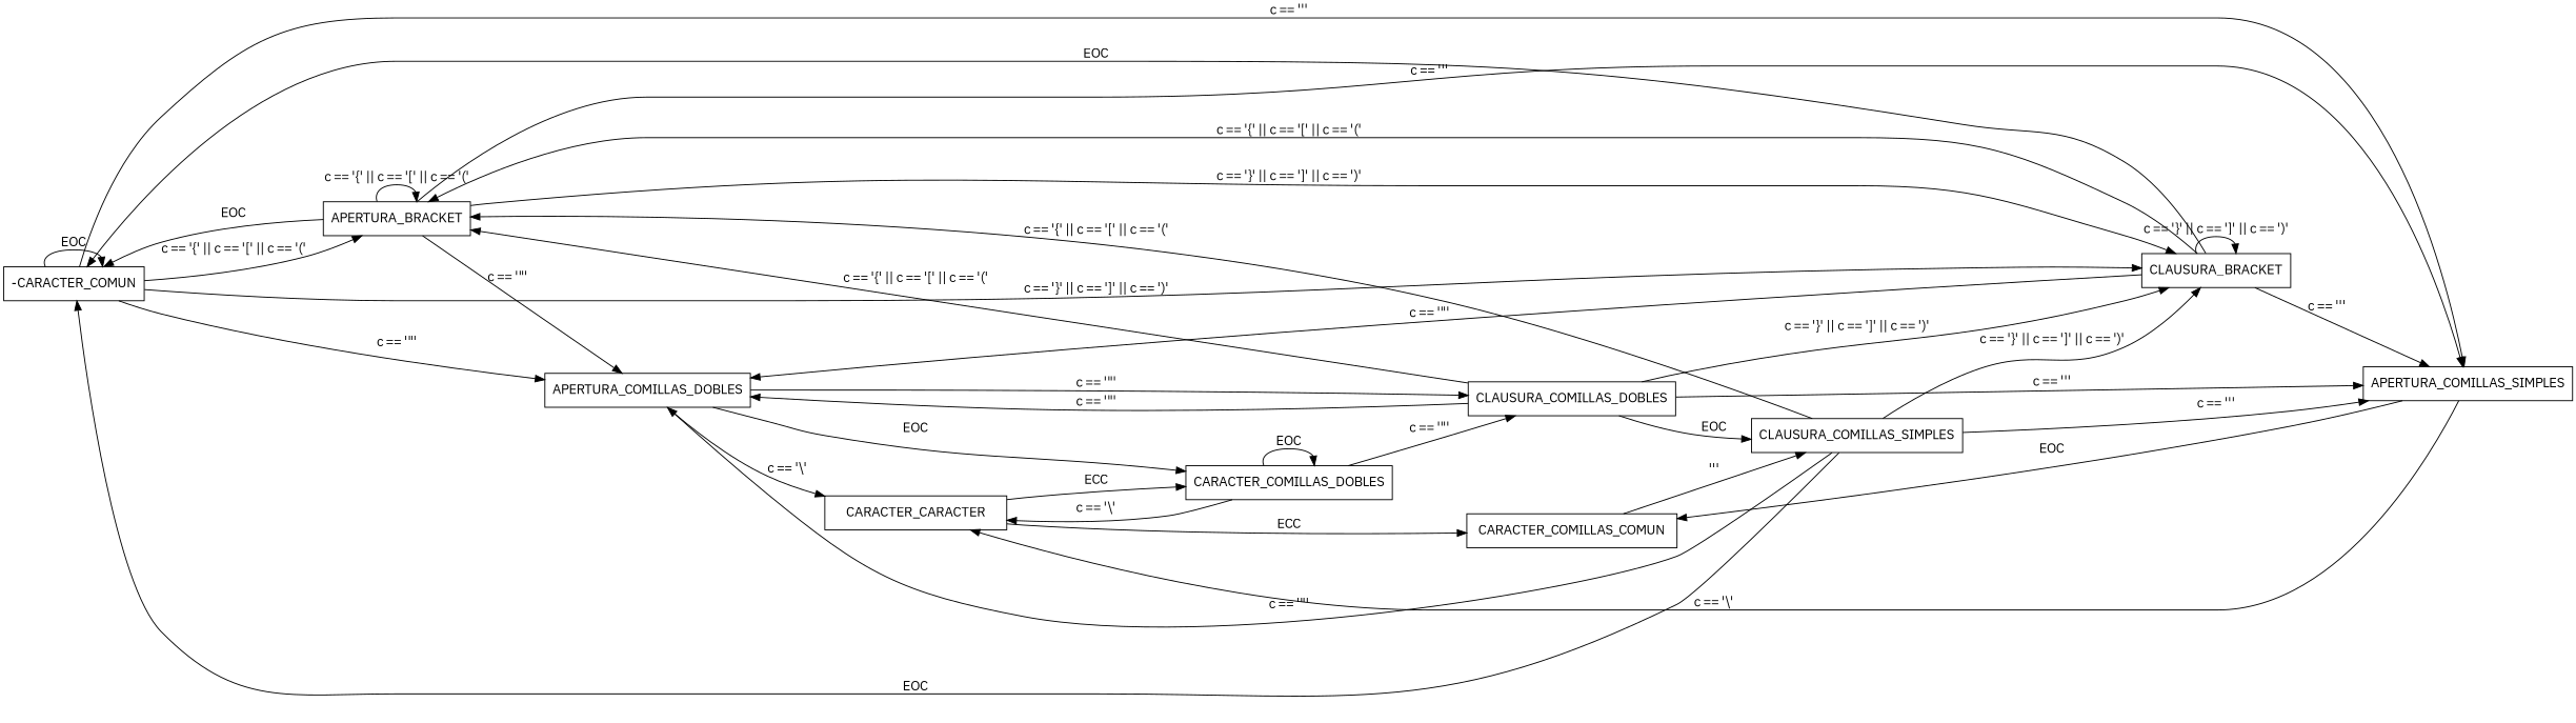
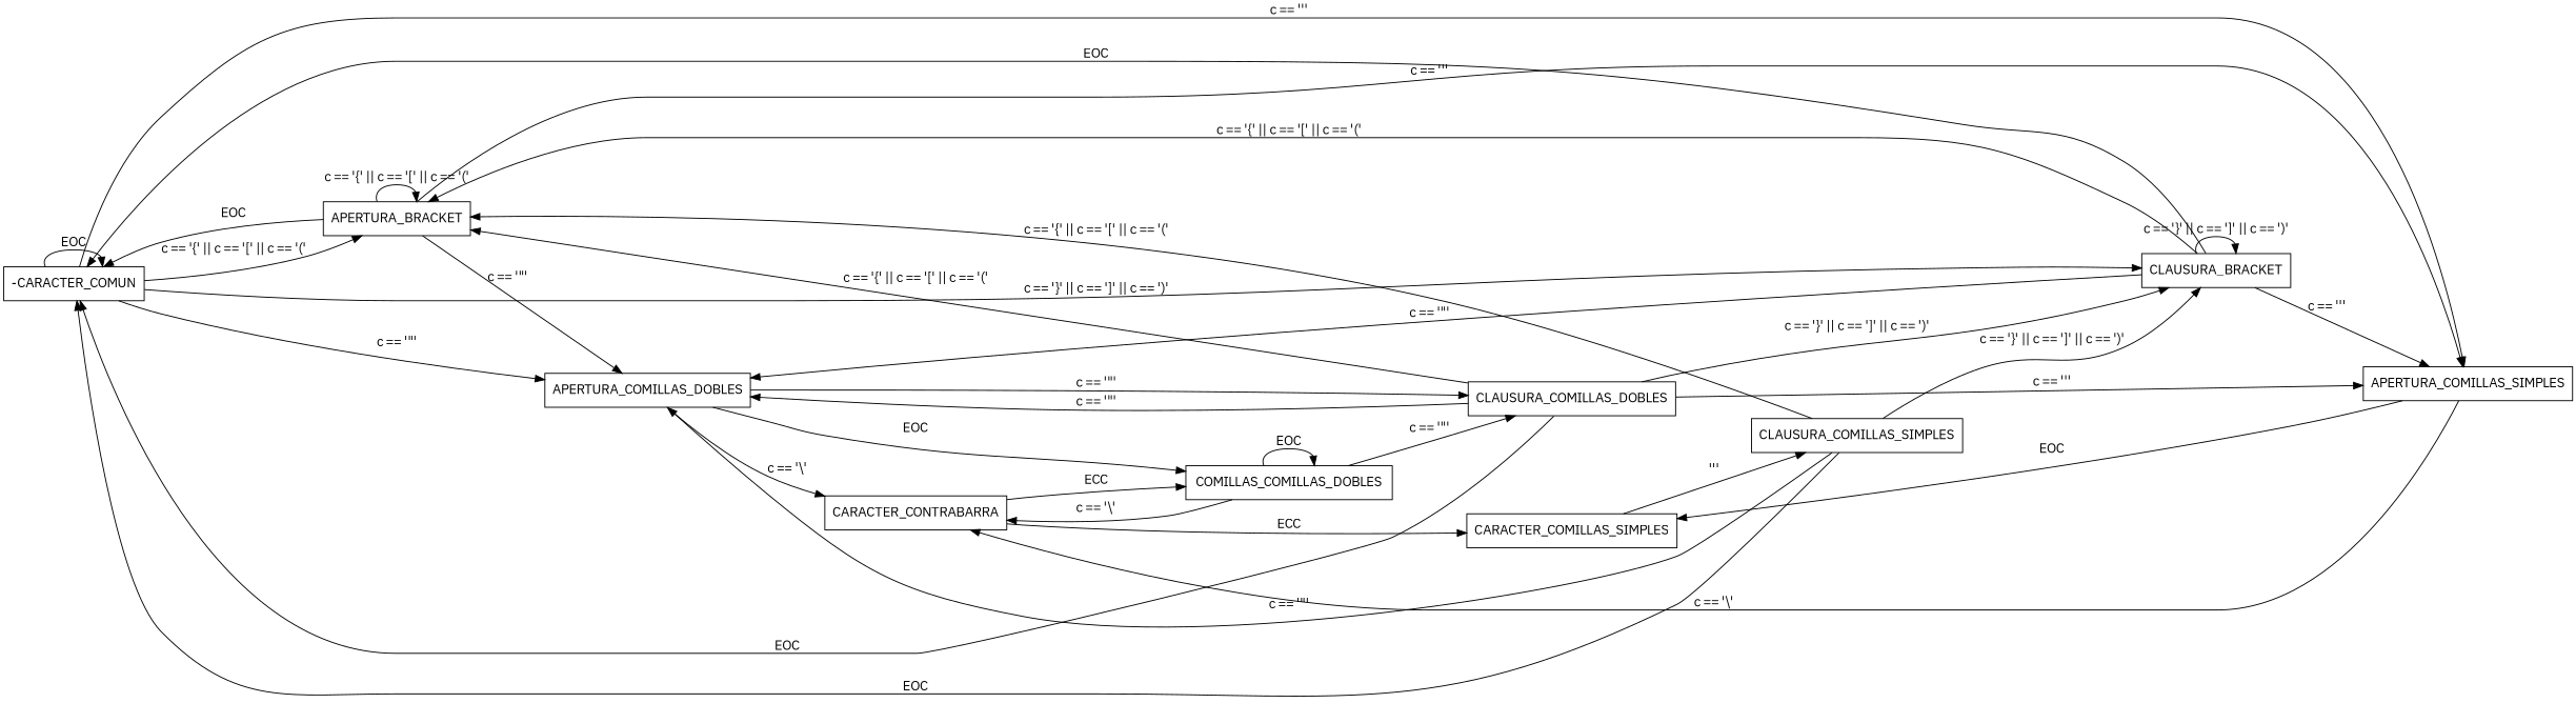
  digraph {
    fontname="IBM Plex Sans"
    rankdir=LR
    node [fontname="IBM Plex Sans" shape=box]
    edge [fontname="IBM Plex Sans"]
    n1 [label="-CARACTER_COMUN"]
    APERTURA_BRACKET
    CLAUSURA_BRACKET
    APERTURA_COMILLAS_SIMPLES
    APERTURA_COMILLAS_DOBLES
-   CARACTER_COMILLAS_SIMPLES [label=CARACTER_COMILLAS_COMUN]
-   CARACTER_CONTRABARRA [label=CARACTER_CARACTER]
-   CARACTER_COMILLAS_DOBLES
+   CARACTER_COMILLAS_SIMPLES
+   CARACTER_CONTRABARRA
+   CARACTER_COMILLAS_DOBLES [label=COMILLAS_COMILLAS_DOBLES]
    CLAUSURA_COMILLAS_DOBLES
    CLAUSURA_COMILLAS_SIMPLES
    n1 -> n1 [label=EOC]
    n1 -> APERTURA_BRACKET [label="c == '{' || c == '[' || c == '('"]
    n1 -> CLAUSURA_BRACKET [label="c == '}' || c == ']' || c == ')'"]
    n1 -> APERTURA_COMILLAS_SIMPLES [label="c == '\''"]
    n1 -> APERTURA_COMILLAS_DOBLES [label="c == '\"'"]
    APERTURA_BRACKET -> n1 [label=EOC]
    APERTURA_BRACKET -> APERTURA_BRACKET [label="c == '{' || c == '[' || c == '('"]
-   APERTURA_BRACKET -> CLAUSURA_BRACKET [label="c == '}' || c == ']' || c == ')'"]
    APERTURA_BRACKET -> APERTURA_COMILLAS_SIMPLES [label="c == '\''"]
    APERTURA_BRACKET -> APERTURA_COMILLAS_DOBLES [label="c == '\"'"]
    CLAUSURA_BRACKET -> n1 [label=EOC]
    CLAUSURA_BRACKET -> APERTURA_BRACKET [label="c == '{' || c == '[' || c == '('"]
    CLAUSURA_BRACKET -> CLAUSURA_BRACKET [label="c == '}' || c == ']' || c == ')'"]
    CLAUSURA_BRACKET -> APERTURA_COMILLAS_SIMPLES [label="c == '\''"]
    CLAUSURA_BRACKET -> APERTURA_COMILLAS_DOBLES [label="c == '\"'"]
    APERTURA_COMILLAS_SIMPLES -> CARACTER_COMILLAS_SIMPLES [label=EOC]
    APERTURA_COMILLAS_SIMPLES -> CARACTER_CONTRABARRA [label="c == '\\'"]
    APERTURA_COMILLAS_DOBLES -> CARACTER_CONTRABARRA [label="c == '\\'"]
    APERTURA_COMILLAS_DOBLES -> CARACTER_COMILLAS_DOBLES [label=EOC]
    APERTURA_COMILLAS_DOBLES -> CLAUSURA_COMILLAS_DOBLES [label="c == '\"'"]
    CARACTER_COMILLAS_SIMPLES -> CLAUSURA_COMILLAS_SIMPLES [label="'\''"]
    CARACTER_CONTRABARRA -> CARACTER_COMILLAS_SIMPLES [label=ECC]
    CARACTER_CONTRABARRA -> CARACTER_COMILLAS_DOBLES [label=ECC]
    CARACTER_COMILLAS_DOBLES -> CARACTER_CONTRABARRA [label="c == '\\'"]
    CARACTER_COMILLAS_DOBLES -> CARACTER_COMILLAS_DOBLES [label=EOC]
    CARACTER_COMILLAS_DOBLES -> CLAUSURA_COMILLAS_DOBLES [label="c == '\"'"]
-   CLAUSURA_COMILLAS_DOBLES -> CLAUSURA_COMILLAS_SIMPLES [label=EOC]
+   CLAUSURA_COMILLAS_DOBLES -> n1 [label=EOC]
    CLAUSURA_COMILLAS_DOBLES -> APERTURA_BRACKET [label="c == '{' || c == '[' || c == '('"]
    CLAUSURA_COMILLAS_DOBLES -> CLAUSURA_BRACKET [label="c == '}' || c == ']' || c == ')'"]
    CLAUSURA_COMILLAS_DOBLES -> APERTURA_COMILLAS_SIMPLES [label="c == '\''"]
    CLAUSURA_COMILLAS_DOBLES -> APERTURA_COMILLAS_DOBLES [label="c == '\"'"]
    CLAUSURA_COMILLAS_SIMPLES -> n1 [label=EOC]
    CLAUSURA_COMILLAS_SIMPLES -> APERTURA_BRACKET [label="c == '{' || c == '[' || c == '('"]
    CLAUSURA_COMILLAS_SIMPLES -> CLAUSURA_BRACKET [label="c == '}' || c == ']' || c == ')'"]
-   CLAUSURA_COMILLAS_SIMPLES -> APERTURA_COMILLAS_SIMPLES [label="c == '\''"]
    CLAUSURA_COMILLAS_SIMPLES -> APERTURA_COMILLAS_DOBLES [label="c == '\"'"]
  }
